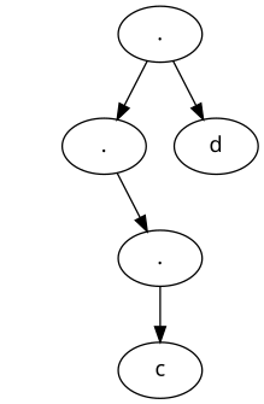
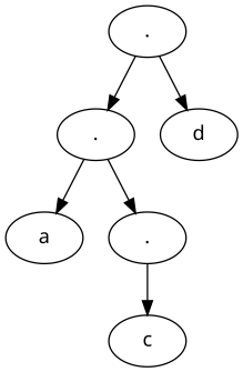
  digraph {
    fontname="Noto Sans"
    node [fontname="Noto Sans"]
    edge [fontname="Noto Sans"]
    n1 [label="."]
    n2 [label="."]
    n3 [label=d]
+   n4 [label=a]
    n5 [label="."]
    n6 [label=c]
    n1 -> n2
    n1 -> n3
+   n2 -> n4
    n2 -> n5
    n5 -> n6
  }
